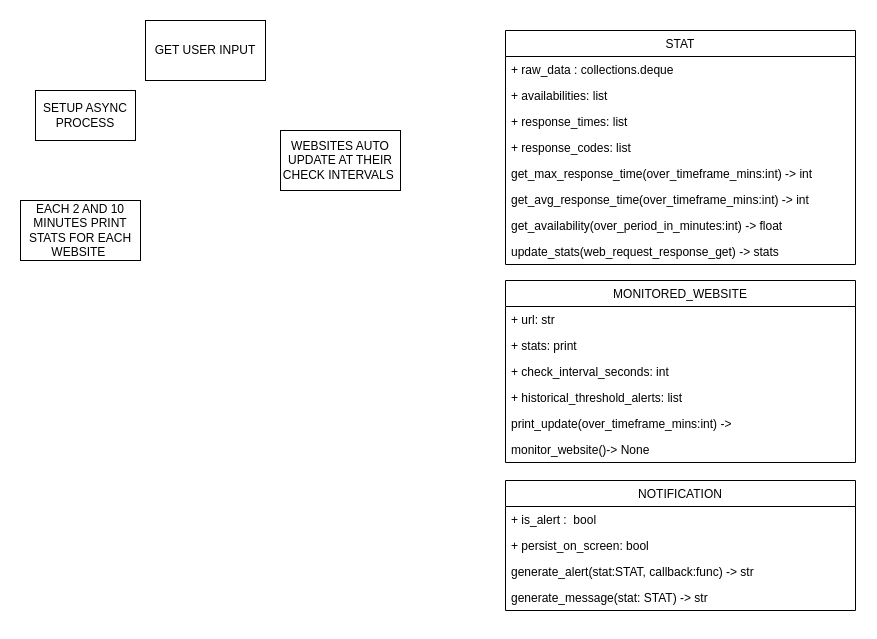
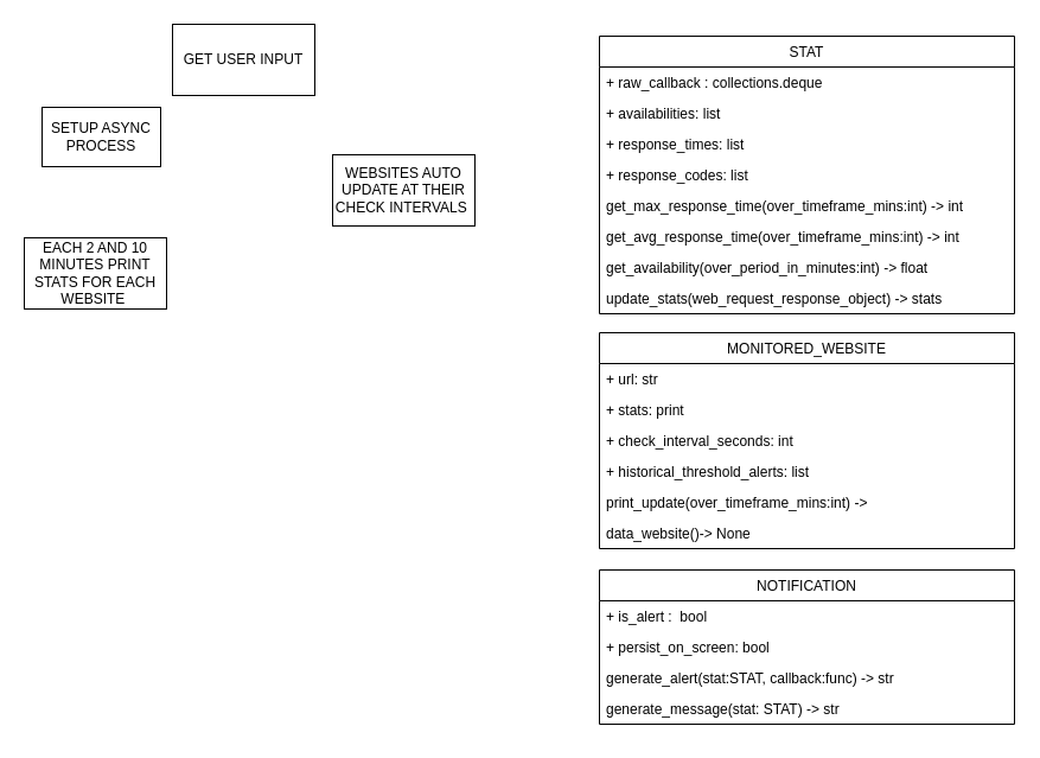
  <mxCell id="0" />
  <mxCell id="1" parent="0" />
  <mxCell id="2" value="STAT" style="swimlane;fontStyle=0;childLayout=stackLayout;horizontal=1;startSize=26;fillColor=none;horizontalStack=0;resizeParent=1;resizeParentMax=0;resizeLast=0;collapsible=1;marginBottom=0;" parent="1" vertex="1"><mxGeometry x="505" y="30" width="350" height="234" as="geometry" /></mxCell>
- <mxCell id="3" value="+ raw_data : collections.deque" style="text;strokeColor=none;fillColor=none;align=left;verticalAlign=top;spacingLeft=4;spacingRight=4;overflow=hidden;rotatable=0;points=[[0,0.5],[1,0.5]];portConstraint=eastwest;" parent="2" vertex="1"><mxGeometry y="26" width="350" height="26" as="geometry" /></mxCell>
+ <mxCell id="3" value="+ raw_callback : collections.deque" style="text;strokeColor=none;fillColor=none;align=left;verticalAlign=top;spacingLeft=4;spacingRight=4;overflow=hidden;rotatable=0;points=[[0,0.5],[1,0.5]];portConstraint=eastwest;" parent="2" vertex="1"><mxGeometry y="26" width="350" height="26" as="geometry" /></mxCell>
  <mxCell id="4" value="+ availabilities: list" style="text;strokeColor=none;fillColor=none;align=left;verticalAlign=top;spacingLeft=4;spacingRight=4;overflow=hidden;rotatable=0;points=[[0,0.5],[1,0.5]];portConstraint=eastwest;" parent="2" vertex="1"><mxGeometry y="52" width="350" height="26" as="geometry" /></mxCell>
  <mxCell id="5" value="+ response_times: list" style="text;strokeColor=none;fillColor=none;align=left;verticalAlign=top;spacingLeft=4;spacingRight=4;overflow=hidden;rotatable=0;points=[[0,0.5],[1,0.5]];portConstraint=eastwest;" parent="2" vertex="1"><mxGeometry y="78" width="350" height="26" as="geometry" /></mxCell>
  <mxCell id="6" value="" style="endArrow=none;html=1;" parent="2" source="7" edge="1"><mxGeometry width="50" height="50" relative="1" as="geometry"><mxPoint x="90" y="180" as="sourcePoint" /><mxPoint x="140" y="130" as="targetPoint" /></mxGeometry></mxCell>
  <mxCell id="7" value="+ response_codes: list" style="text;strokeColor=none;fillColor=none;align=left;verticalAlign=top;spacingLeft=4;spacingRight=4;overflow=hidden;rotatable=0;points=[[0,0.5],[1,0.5]];portConstraint=eastwest;" parent="2" vertex="1"><mxGeometry y="104" width="350" height="26" as="geometry" /></mxCell>
  <mxCell id="8" value="get_max_response_time(over_timeframe_mins:int) -&gt; int" style="text;strokeColor=none;fillColor=none;align=left;verticalAlign=top;spacingLeft=4;spacingRight=4;overflow=hidden;rotatable=0;points=[[0,0.5],[1,0.5]];portConstraint=eastwest;" parent="2" vertex="1"><mxGeometry y="130" width="350" height="26" as="geometry" /></mxCell>
  <mxCell id="9" value="" style="endArrow=none;html=1;" parent="2" edge="1"><mxGeometry width="50" height="50" relative="1" as="geometry"><mxPoint x="135" y="156" as="sourcePoint" /><mxPoint x="135" y="156" as="targetPoint" /></mxGeometry></mxCell>
  <mxCell id="10" value="get_avg_response_time(over_timeframe_mins:int) -&gt; int" style="text;strokeColor=none;fillColor=none;align=left;verticalAlign=top;spacingLeft=4;spacingRight=4;overflow=hidden;rotatable=0;points=[[0,0.5],[1,0.5]];portConstraint=eastwest;" parent="2" vertex="1"><mxGeometry y="156" width="350" height="26" as="geometry" /></mxCell>
  <mxCell id="11" value="get_availability(over_period_in_minutes:int) -&gt; float" style="text;strokeColor=none;fillColor=none;align=left;verticalAlign=top;spacingLeft=4;spacingRight=4;overflow=hidden;rotatable=0;points=[[0,0.5],[1,0.5]];portConstraint=eastwest;" parent="2" vertex="1"><mxGeometry y="182" width="350" height="26" as="geometry" /></mxCell>
- <mxCell id="12" value="update_stats(web_request_response_get) -&gt; stats" style="text;strokeColor=none;fillColor=none;align=left;verticalAlign=top;spacingLeft=4;spacingRight=4;overflow=hidden;rotatable=0;points=[[0,0.5],[1,0.5]];portConstraint=eastwest;" parent="2" vertex="1"><mxGeometry y="208" width="350" height="26" as="geometry" /></mxCell>
+ <mxCell id="12" value="update_stats(web_request_response_object) -&gt; stats" style="text;strokeColor=none;fillColor=none;align=left;verticalAlign=top;spacingLeft=4;spacingRight=4;overflow=hidden;rotatable=0;points=[[0,0.5],[1,0.5]];portConstraint=eastwest;" parent="2" vertex="1"><mxGeometry y="208" width="350" height="26" as="geometry" /></mxCell>
  <mxCell id="13" value="MONITORED_WEBSITE" style="swimlane;fontStyle=0;childLayout=stackLayout;horizontal=1;startSize=26;fillColor=none;horizontalStack=0;resizeParent=1;resizeParentMax=0;resizeLast=0;collapsible=1;marginBottom=0;" parent="1" vertex="1"><mxGeometry x="505" y="280" width="350" height="182" as="geometry" /></mxCell>
  <mxCell id="14" value="+ url: str" style="text;strokeColor=none;fillColor=none;align=left;verticalAlign=top;spacingLeft=4;spacingRight=4;overflow=hidden;rotatable=0;points=[[0,0.5],[1,0.5]];portConstraint=eastwest;" parent="13" vertex="1"><mxGeometry y="26" width="350" height="26" as="geometry" /></mxCell>
  <mxCell id="15" value="+ stats: print" style="text;strokeColor=none;fillColor=none;align=left;verticalAlign=top;spacingLeft=4;spacingRight=4;overflow=hidden;rotatable=0;points=[[0,0.5],[1,0.5]];portConstraint=eastwest;" parent="13" vertex="1"><mxGeometry y="52" width="350" height="26" as="geometry" /></mxCell>
  <mxCell id="16" value="+ check_interval_seconds: int" style="text;strokeColor=none;fillColor=none;align=left;verticalAlign=top;spacingLeft=4;spacingRight=4;overflow=hidden;rotatable=0;points=[[0,0.5],[1,0.5]];portConstraint=eastwest;" vertex="1" parent="13"><mxGeometry y="78" width="350" height="26" as="geometry" /></mxCell>
  <mxCell id="17" value="+ historical_threshold_alerts: list" style="text;strokeColor=none;fillColor=none;align=left;verticalAlign=top;spacingLeft=4;spacingRight=4;overflow=hidden;rotatable=0;points=[[0,0.5],[1,0.5]];portConstraint=eastwest;" vertex="1" parent="13"><mxGeometry y="104" width="350" height="26" as="geometry" /></mxCell>
  <mxCell id="18" value="print_update(over_timeframe_mins:int) -&gt; " style="text;strokeColor=none;fillColor=none;align=left;verticalAlign=top;spacingLeft=4;spacingRight=4;overflow=hidden;rotatable=0;points=[[0,0.5],[1,0.5]];portConstraint=eastwest;" parent="13" vertex="1"><mxGeometry y="130" width="350" height="26" as="geometry" /></mxCell>
  <mxCell id="19" value="" style="endArrow=none;html=1;" parent="13" edge="1"><mxGeometry width="50" height="50" relative="1" as="geometry"><mxPoint x="140" y="130" as="sourcePoint" /><mxPoint x="140" y="130" as="targetPoint" /></mxGeometry></mxCell>
  <mxCell id="20" value="" style="endArrow=none;html=1;" parent="13" edge="1"><mxGeometry width="50" height="50" relative="1" as="geometry"><mxPoint x="135" y="260" as="sourcePoint" /><mxPoint x="135" y="260" as="targetPoint" /></mxGeometry></mxCell>
- <mxCell id="21" value="monitor_website()-&gt; None" style="text;strokeColor=none;fillColor=none;align=left;verticalAlign=top;spacingLeft=4;spacingRight=4;overflow=hidden;rotatable=0;points=[[0,0.5],[1,0.5]];portConstraint=eastwest;" parent="13" vertex="1"><mxGeometry y="156" width="350" height="26" as="geometry" /></mxCell>
+ <mxCell id="21" value="data_website()-&gt; None" style="text;strokeColor=none;fillColor=none;align=left;verticalAlign=top;spacingLeft=4;spacingRight=4;overflow=hidden;rotatable=0;points=[[0,0.5],[1,0.5]];portConstraint=eastwest;" parent="13" vertex="1"><mxGeometry y="156" width="350" height="26" as="geometry" /></mxCell>
  <mxCell id="22" value="NOTIFICATION" style="swimlane;fontStyle=0;childLayout=stackLayout;horizontal=1;startSize=26;fillColor=none;horizontalStack=0;resizeParent=1;resizeParentMax=0;resizeLast=0;collapsible=1;marginBottom=0;" parent="1" vertex="1"><mxGeometry x="505" y="480" width="350" height="130" as="geometry" /></mxCell>
  <mxCell id="23" value="+ is_alert :  bool" style="text;strokeColor=none;fillColor=none;align=left;verticalAlign=top;spacingLeft=4;spacingRight=4;overflow=hidden;rotatable=0;points=[[0,0.5],[1,0.5]];portConstraint=eastwest;" parent="22" vertex="1"><mxGeometry y="26" width="350" height="26" as="geometry" /></mxCell>
  <mxCell id="24" value="+ persist_on_screen: bool" style="text;strokeColor=none;fillColor=none;align=left;verticalAlign=top;spacingLeft=4;spacingRight=4;overflow=hidden;rotatable=0;points=[[0,0.5],[1,0.5]];portConstraint=eastwest;" parent="22" vertex="1"><mxGeometry y="52" width="350" height="26" as="geometry" /></mxCell>
  <mxCell id="25" value="" style="endArrow=none;html=1;" parent="22" edge="1"><mxGeometry width="50" height="50" relative="1" as="geometry"><mxPoint x="140" y="130" as="sourcePoint" /><mxPoint x="140" y="130" as="targetPoint" /></mxGeometry></mxCell>
  <mxCell id="26" value="" style="endArrow=none;html=1;" parent="22" edge="1"><mxGeometry width="50" height="50" relative="1" as="geometry"><mxPoint x="135" y="156" as="sourcePoint" /><mxPoint x="135" y="156" as="targetPoint" /></mxGeometry></mxCell>
  <mxCell id="27" value="generate_alert(stat:STAT, callback:func) -&gt; str" style="text;strokeColor=none;fillColor=none;align=left;verticalAlign=top;spacingLeft=4;spacingRight=4;overflow=hidden;rotatable=0;points=[[0,0.5],[1,0.5]];portConstraint=eastwest;" parent="22" vertex="1"><mxGeometry y="78" width="350" height="26" as="geometry" /></mxCell>
  <mxCell id="28" value="generate_message(stat: STAT) -&gt; str" style="text;strokeColor=none;fillColor=none;align=left;verticalAlign=top;spacingLeft=4;spacingRight=4;overflow=hidden;rotatable=0;points=[[0,0.5],[1,0.5]];portConstraint=eastwest;" parent="22" vertex="1"><mxGeometry y="104" width="350" height="26" as="geometry" /></mxCell>
  <mxCell id="29" value="GET USER INPUT" style="rounded=0;whiteSpace=wrap;html=1;" vertex="1" parent="1"><mxGeometry x="145" y="20" width="120" height="60" as="geometry" /></mxCell>
  <mxCell id="30" value="SETUP ASYNC PROCESS" style="rounded=0;whiteSpace=wrap;html=1;" vertex="1" parent="1"><mxGeometry x="35" y="90" width="100" height="50" as="geometry" /></mxCell>
  <mxCell id="31" value="WEBSITES AUTO UPDATE AT THEIR CHECK INTERVALS&amp;nbsp;" style="rounded=0;whiteSpace=wrap;html=1;" vertex="1" parent="1"><mxGeometry x="280" y="130" width="120" height="60" as="geometry" /></mxCell>
  <mxCell id="32" value="EACH 2 AND 10 MINUTES PRINT STATS FOR EACH WEBSITE&amp;nbsp;" style="rounded=0;whiteSpace=wrap;html=1;" vertex="1" parent="1"><mxGeometry x="20" y="200" width="120" height="60" as="geometry" /></mxCell>
